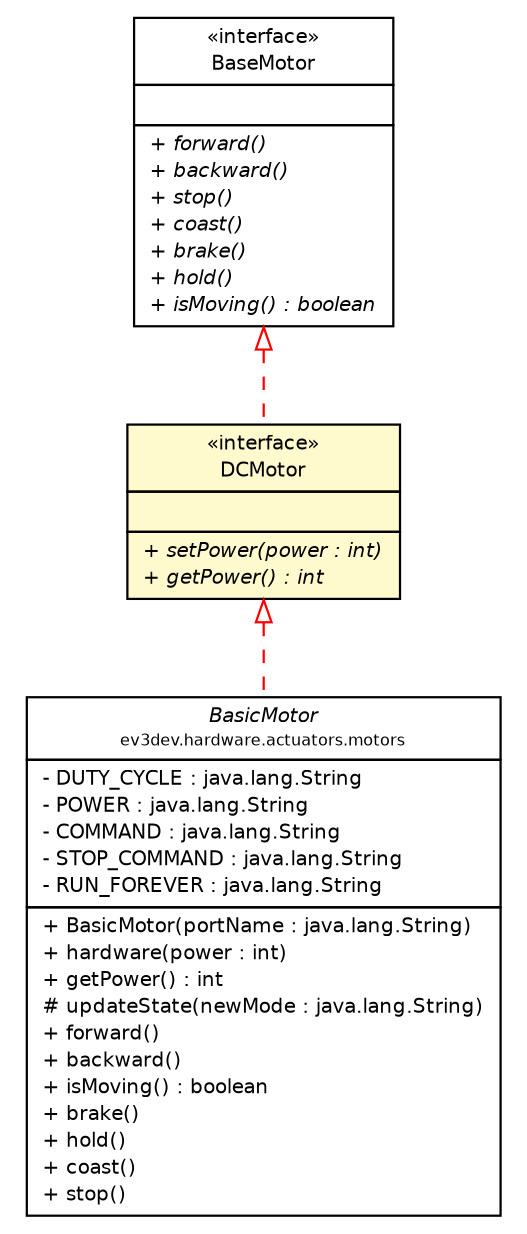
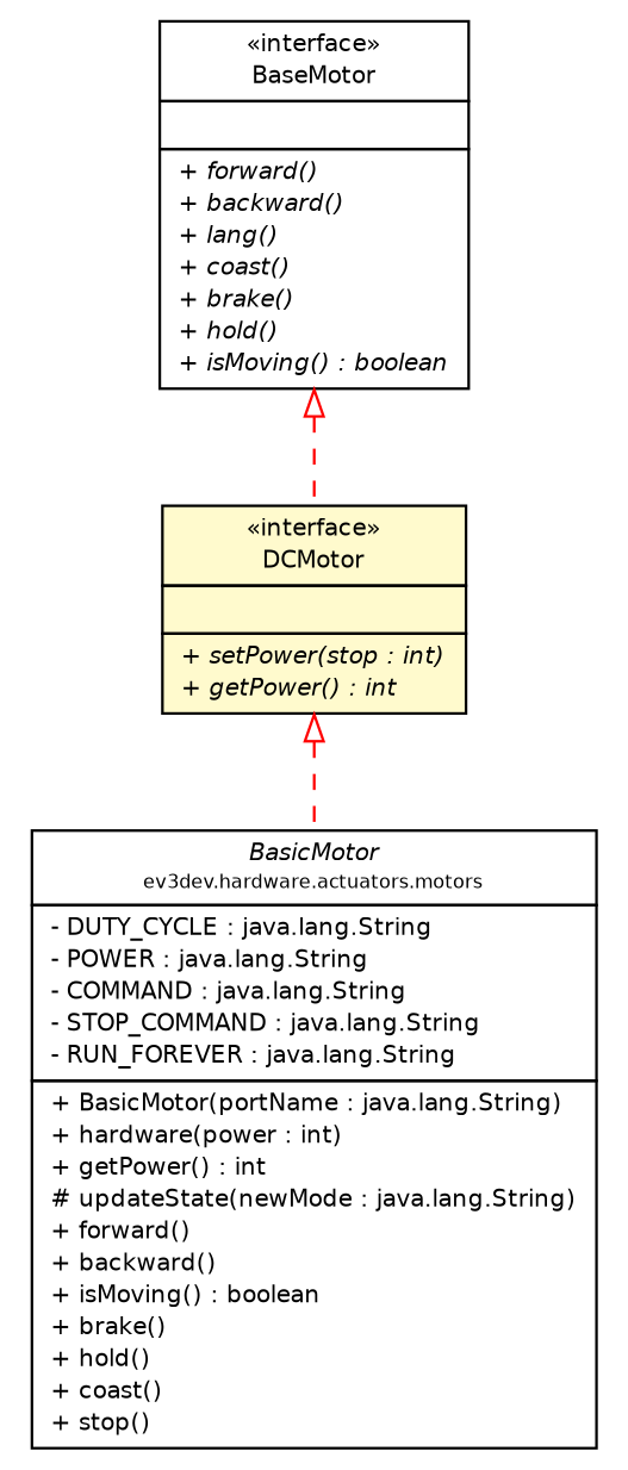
  digraph {
    nodesep=0.25
    ranksep=0.5
    node [fontcolor=black fontname=Helvetica fontsize=9.0 shape=plaintext]
    edge [arrowtail=empty color=red dir=back fontname=Helvetica fontsize=10 headport=p labelfontname=Helvetica labelfontsize=10 style=dashed tailport=p]
    n1 [label=<<table title="ev3dev.hardware.actuators.motors.BasicMotor" border="0" cellborder="1" cellspacing="0" cellpadding="2" port="p" href="../../ev3dev/hardware/actuators/motors/BasicMotor.html"> 		<tr><td><table border="0" cellspacing="0" cellpadding="1"> <tr><td align="center" balign="center"><font face="Helvetica-Oblique"> BasicMotor </font></td></tr> <tr><td align="center" balign="center"><font point-size="7.0"> ev3dev.hardware.actuators.motors </font></td></tr> 		</table></td></tr> 		<tr><td><table border="0" cellspacing="0" cellpadding="1"> <tr><td align="left" balign="left"> - DUTY_CYCLE : java.lang.String </td></tr> <tr><td align="left" balign="left"> - POWER : java.lang.String </td></tr> <tr><td align="left" balign="left"> - COMMAND : java.lang.String </td></tr> <tr><td align="left" balign="left"> - STOP_COMMAND : java.lang.String </td></tr> <tr><td align="left" balign="left"> - RUN_FOREVER : java.lang.String </td></tr> 		</table></td></tr> 		<tr><td><table border="0" cellspacing="0" cellpadding="1"> <tr><td align="left" balign="left"> + BasicMotor(portName : java.lang.String) </td></tr> <tr><td align="left" balign="left"> + hardware(power : int) </td></tr> <tr><td align="left" balign="left"> + getPower() : int </td></tr> <tr><td align="left" balign="left"> # updateState(newMode : java.lang.String) </td></tr> <tr><td align="left" balign="left"> + forward() </td></tr> <tr><td align="left" balign="left"> + backward() </td></tr> <tr><td align="left" balign="left"> + isMoving() : boolean </td></tr> <tr><td align="left" balign="left"> + brake() </td></tr> <tr><td align="left" balign="left"> + hold() </td></tr> <tr><td align="left" balign="left"> + coast() </td></tr> <tr><td align="left" balign="left"> + stop() </td></tr> 		</table></td></tr> 		</table>>]
-   n2 [label=<<table title="lejos.robotics.BaseMotor" border="0" cellborder="1" cellspacing="0" cellpadding="2" port="p" href="./BaseMotor.html"> 		<tr><td><table border="0" cellspacing="0" cellpadding="1"> <tr><td align="center" balign="center"> &#171;interface&#187; </td></tr> <tr><td align="center" balign="center"> BaseMotor </td></tr> 		</table></td></tr> 		<tr><td><table border="0" cellspacing="0" cellpadding="1"> <tr><td align="left" balign="left">  </td></tr> 		</table></td></tr> 		<tr><td><table border="0" cellspacing="0" cellpadding="1"> <tr><td align="left" balign="left"><font face="Helvetica-Oblique" point-size="9.0"> + forward() </font></td></tr> <tr><td align="left" balign="left"><font face="Helvetica-Oblique" point-size="9.0"> + backward() </font></td></tr> <tr><td align="left" balign="left"><font face="Helvetica-Oblique" point-size="9.0"> + stop() </font></td></tr> <tr><td align="left" balign="left"><font face="Helvetica-Oblique" point-size="9.0"> + coast() </font></td></tr> <tr><td align="left" balign="left"><font face="Helvetica-Oblique" point-size="9.0"> + brake() </font></td></tr> <tr><td align="left" balign="left"><font face="Helvetica-Oblique" point-size="9.0"> + hold() </font></td></tr> <tr><td align="left" balign="left"><font face="Helvetica-Oblique" point-size="9.0"> + isMoving() : boolean </font></td></tr> 		</table></td></tr> 		</table>>]
-   n3 [label=<<table title="lejos.robotics.DCMotor" border="0" cellborder="1" cellspacing="0" cellpadding="2" port="p" bgcolor="lemonChiffon" href="./DCMotor.html"> 		<tr><td><table border="0" cellspacing="0" cellpadding="1"> <tr><td align="center" balign="center"> &#171;interface&#187; </td></tr> <tr><td align="center" balign="center"> DCMotor </td></tr> 		</table></td></tr> 		<tr><td><table border="0" cellspacing="0" cellpadding="1"> <tr><td align="left" balign="left">  </td></tr> 		</table></td></tr> 		<tr><td><table border="0" cellspacing="0" cellpadding="1"> <tr><td align="left" balign="left"><font face="Helvetica-Oblique" point-size="9.0"> + setPower(power : int) </font></td></tr> <tr><td align="left" balign="left"><font face="Helvetica-Oblique" point-size="9.0"> + getPower() : int </font></td></tr> 		</table></td></tr> 		</table>>]
+   n2 [label=<<table title="lejos.robotics.BaseMotor" border="0" cellborder="1" cellspacing="0" cellpadding="2" port="p" href="./BaseMotor.html"> 		<tr><td><table border="0" cellspacing="0" cellpadding="1"> <tr><td align="center" balign="center"> &#171;interface&#187; </td></tr> <tr><td align="center" balign="center"> BaseMotor </td></tr> 		</table></td></tr> 		<tr><td><table border="0" cellspacing="0" cellpadding="1"> <tr><td align="left" balign="left">  </td></tr> 		</table></td></tr> 		<tr><td><table border="0" cellspacing="0" cellpadding="1"> <tr><td align="left" balign="left"><font face="Helvetica-Oblique" point-size="9.0"> + forward() </font></td></tr> <tr><td align="left" balign="left"><font face="Helvetica-Oblique" point-size="9.0"> + backward() </font></td></tr> <tr><td align="left" balign="left"><font face="Helvetica-Oblique" point-size="9.0"> + lang() </font></td></tr> <tr><td align="left" balign="left"><font face="Helvetica-Oblique" point-size="9.0"> + coast() </font></td></tr> <tr><td align="left" balign="left"><font face="Helvetica-Oblique" point-size="9.0"> + brake() </font></td></tr> <tr><td align="left" balign="left"><font face="Helvetica-Oblique" point-size="9.0"> + hold() </font></td></tr> <tr><td align="left" balign="left"><font face="Helvetica-Oblique" point-size="9.0"> + isMoving() : boolean </font></td></tr> 		</table></td></tr> 		</table>>]
+   n3 [label=<<table title="lejos.robotics.DCMotor" border="0" cellborder="1" cellspacing="0" cellpadding="2" port="p" bgcolor="lemonChiffon" href="./DCMotor.html"> 		<tr><td><table border="0" cellspacing="0" cellpadding="1"> <tr><td align="center" balign="center"> &#171;interface&#187; </td></tr> <tr><td align="center" balign="center"> DCMotor </td></tr> 		</table></td></tr> 		<tr><td><table border="0" cellspacing="0" cellpadding="1"> <tr><td align="left" balign="left">  </td></tr> 		</table></td></tr> 		<tr><td><table border="0" cellspacing="0" cellpadding="1"> <tr><td align="left" balign="left"><font face="Helvetica-Oblique" point-size="9.0"> + setPower(stop : int) </font></td></tr> <tr><td align="left" balign="left"><font face="Helvetica-Oblique" point-size="9.0"> + getPower() : int </font></td></tr> 		</table></td></tr> 		</table>>]
    n2 -> n3
    n3 -> n1
  }
